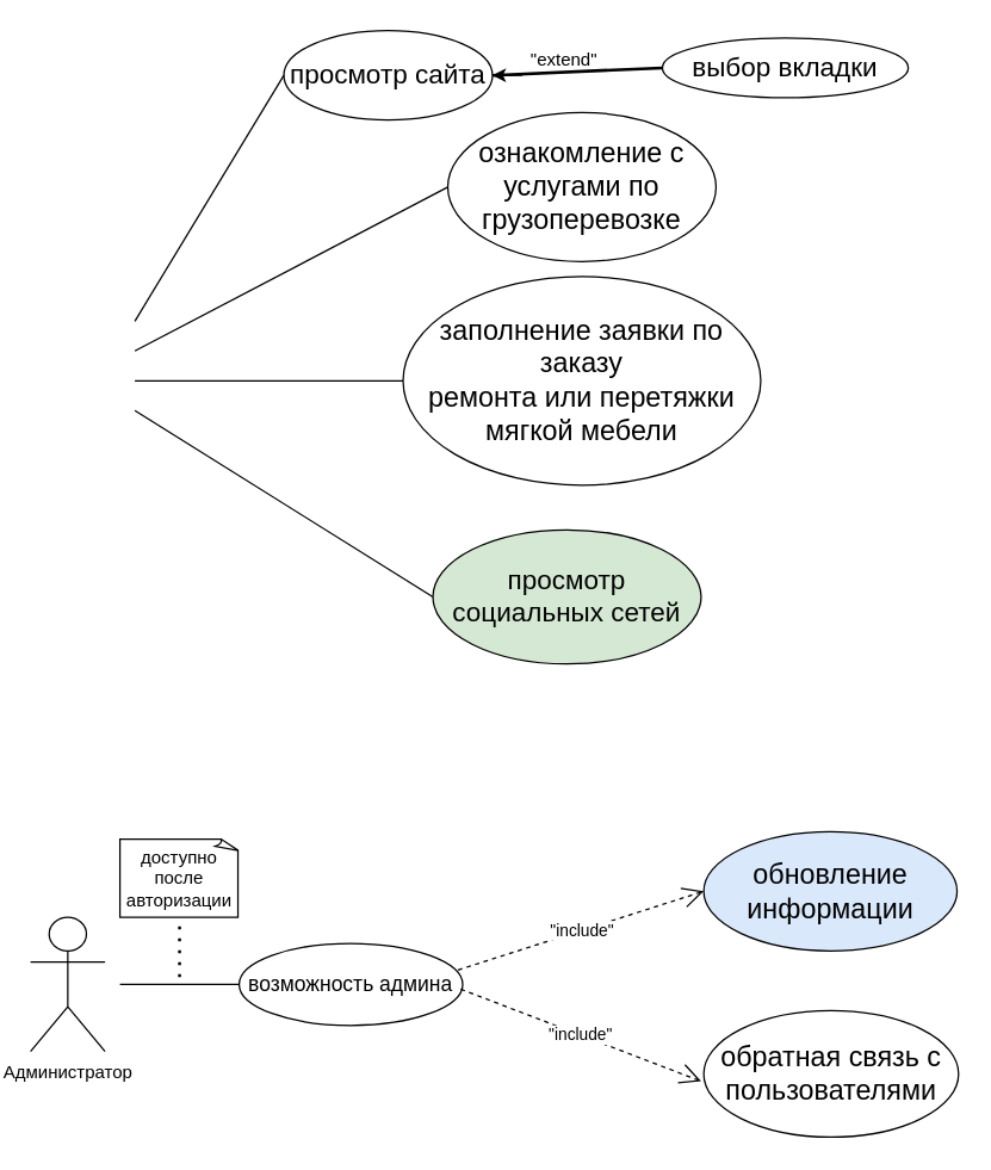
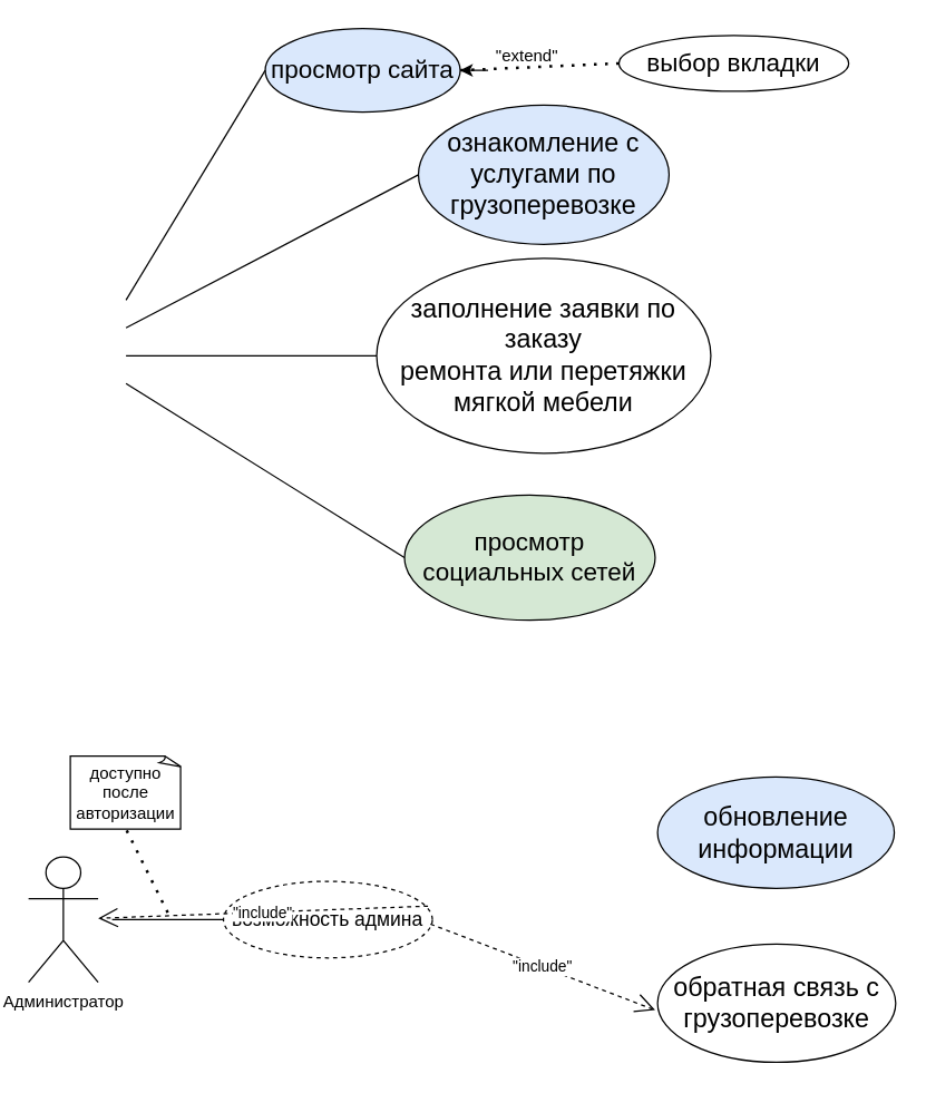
  <mxCell id="0" />
  <mxCell id="1" parent="0" />
  <mxCell id="2" value="Администратор" style="shape=umlActor;verticalLabelPosition=bottom;verticalAlign=top;html=1;outlineConnect=0;" parent="1" vertex="1"><mxGeometry x="20" y="615" width="50" height="90" as="geometry" /></mxCell>
- <mxCell id="3" value="&lt;font style=&quot;font-size: 18px;&quot;&gt;просмотр сайта&lt;/font&gt;" style="ellipse;whiteSpace=wrap;html=1;" parent="1" vertex="1"><mxGeometry x="190" y="20" width="140" height="60" as="geometry" /></mxCell>
- <mxCell id="4" value="&lt;span style=&quot;font-size:14.0pt;font-family:&lt;br/&gt;&amp;quot;Times New Roman&amp;quot;,serif;mso-fareast-font-family:Calibri;mso-ansi-language:#0C00;&lt;br/&gt;mso-fareast-language:EN-US;mso-bidi-language:AR-SA&quot; lang=&quot;ru-BY&quot;&gt;ознакомление с услугами по&lt;br/&gt;грузоперевозке&lt;/span&gt;" style="ellipse;whiteSpace=wrap;html=1;" parent="1" vertex="1"><mxGeometry x="300" y="75" width="180" height="100" as="geometry" /></mxCell>
+ <mxCell id="3" value="&lt;font style=&quot;font-size: 18px;&quot;&gt;просмотр сайта&lt;/font&gt;" style="ellipse;whiteSpace=wrap;html=1;fillColor=#dae8fc;" parent="1" vertex="1"><mxGeometry x="190" y="20" width="140" height="60" as="geometry" /></mxCell>
+ <mxCell id="4" value="&lt;span style=&quot;font-size:14.0pt;font-family:&lt;br/&gt;&amp;quot;Times New Roman&amp;quot;,serif;mso-fareast-font-family:Calibri;mso-ansi-language:#0C00;&lt;br/&gt;mso-fareast-language:EN-US;mso-bidi-language:AR-SA&quot; lang=&quot;ru-BY&quot;&gt;ознакомление с услугами по&lt;br/&gt;грузоперевозке&lt;/span&gt;" style="ellipse;whiteSpace=wrap;html=1;fillColor=#dae8fc;" parent="1" vertex="1"><mxGeometry x="300" y="75" width="180" height="100" as="geometry" /></mxCell>
  <mxCell id="5" value="&lt;span style=&quot;font-size:14.0pt;font-family:&lt;br/&gt;&amp;quot;Times New Roman&amp;quot;,serif;mso-fareast-font-family:Calibri;mso-ansi-language:#0C00;&lt;br/&gt;mso-fareast-language:EN-US;mso-bidi-language:AR-SA&quot; lang=&quot;ru-BY&quot;&gt;заполнение заявки по заказу&lt;br&gt;ремонта или перетяжки мягкой мебели&lt;/span&gt;" style="ellipse;whiteSpace=wrap;html=1;" parent="1" vertex="1"><mxGeometry x="270" y="185" width="240" height="140" as="geometry" /></mxCell>
  <mxCell id="6" value="&lt;span style=&quot;font-size:14.0pt;font-family:&lt;br/&gt;&amp;quot;Times New Roman&amp;quot;,serif;mso-fareast-font-family:Calibri;mso-ansi-language:#0C00;&lt;br/&gt;mso-fareast-language:EN-US;mso-bidi-language:AR-SA&quot; lang=&quot;ru-BY&quot;&gt;обновление информации&lt;/span&gt;" style="ellipse;whiteSpace=wrap;html=1;fillColor=#dae8fc;" parent="1" vertex="1"><mxGeometry x="471.75" y="557.5" width="170" height="80" as="geometry" /></mxCell>
- <mxCell id="7" value="&lt;span style=&quot;font-size:14.0pt;font-family:&lt;br/&gt;&amp;quot;Times New Roman&amp;quot;,serif;mso-fareast-font-family:Calibri;mso-ansi-language:#0C00;&lt;br/&gt;mso-fareast-language:EN-US;mso-bidi-language:AR-SA&quot; lang=&quot;ru-BY&quot;&gt;обратная связь с&lt;br/&gt;пользователями&lt;/span&gt;" style="ellipse;whiteSpace=wrap;html=1;" parent="1" vertex="1"><mxGeometry x="471.75" y="677.5" width="171" height="85" as="geometry" /></mxCell>
+ <mxCell id="7" value="&lt;span style=&quot;font-size:14.0pt;font-family:&lt;br/&gt;&amp;quot;Times New Roman&amp;quot;,serif;mso-fareast-font-family:Calibri;mso-ansi-language:#0C00;&lt;br/&gt;mso-fareast-language:EN-US;mso-bidi-language:AR-SA&quot; lang=&quot;ru-BY&quot;&gt;обратная связь с&lt;br/&gt;грузоперевозке&lt;/span&gt;" style="ellipse;whiteSpace=wrap;html=1;" parent="1" vertex="1"><mxGeometry x="471.75" y="677.5" width="171" height="85" as="geometry" /></mxCell>
  <mxCell id="8" value="" style="endArrow=none;html=1;rounded=0;entryX=0;entryY=0.5;entryDx=0;entryDy=0;" parent="1" target="3" edge="1"><mxGeometry width="50" height="50" relative="1" as="geometry"><mxPoint x="90" y="215" as="sourcePoint" /><mxPoint x="420" y="485" as="targetPoint" /></mxGeometry></mxCell>
  <mxCell id="9" value="" style="endArrow=none;html=1;rounded=0;entryX=0;entryY=0.5;entryDx=0;entryDy=0;" parent="1" target="5" edge="1"><mxGeometry width="50" height="50" relative="1" as="geometry"><mxPoint x="90" y="255" as="sourcePoint" /><mxPoint x="420" y="485" as="targetPoint" /></mxGeometry></mxCell>
  <mxCell id="10" value="&lt;font style=&quot;font-size: 18px;&quot;&gt;выбор вкладки&lt;/font&gt;" style="ellipse;whiteSpace=wrap;html=1;" parent="1" vertex="1"><mxGeometry x="444" y="25" width="165" height="40" as="geometry" /></mxCell>
- <mxCell id="11" value="" style="endArrow=none;dashed=0;html=1;dashPattern=1 3;strokeWidth=2;rounded=0;entryX=1;entryY=0.5;entryDx=0;entryDy=0;exitX=0;exitY=0.5;exitDx=0;exitDy=0;" parent="1" source="10" target="3" edge="1"><mxGeometry width="50" height="50" relative="1" as="geometry"><mxPoint x="370" y="395" as="sourcePoint" /><mxPoint x="420" y="345" as="targetPoint" /></mxGeometry></mxCell>
+ <mxCell id="11" value="" style="endArrow=none;dashed=1;html=1;dashPattern=1 3;strokeWidth=2;rounded=0;entryX=1;entryY=0.5;entryDx=0;entryDy=0;exitX=0;exitY=0.5;exitDx=0;exitDy=0;" parent="1" source="10" target="3" edge="1"><mxGeometry width="50" height="50" relative="1" as="geometry"><mxPoint x="370" y="395" as="sourcePoint" /><mxPoint x="420" y="345" as="targetPoint" /></mxGeometry></mxCell>
  <mxCell id="12" value="&quot;extend&quot;" style="text;strokeColor=none;fillColor=none;align=left;verticalAlign=middle;spacingLeft=4;spacingRight=4;overflow=hidden;points=[[0,0.5],[1,0.5]];portConstraint=eastwest;rotatable=0;whiteSpace=wrap;html=1;" parent="1" vertex="1"><mxGeometry x="350" y="25" width="80" height="30" as="geometry" /></mxCell>
  <mxCell id="13" value="" style="endArrow=classic;html=1;rounded=0;entryX=1;entryY=0.5;entryDx=0;entryDy=0;" parent="1" target="3" edge="1"><mxGeometry width="50" height="50" relative="1" as="geometry"><mxPoint x="350" y="50" as="sourcePoint" /><mxPoint x="420" y="345" as="targetPoint" /><Array as="points"><mxPoint x="340" y="50" /></Array></mxGeometry></mxCell>
  <mxCell id="14" value="&lt;font style=&quot;font-size: 18px;&quot;&gt;просмотр социальных сетей&lt;/font&gt;" style="ellipse;whiteSpace=wrap;html=1;fillColor=#d5e8d4;" parent="1" vertex="1"><mxGeometry x="290" y="355" width="180" height="90" as="geometry" /></mxCell>
  <mxCell id="15" value="" style="endArrow=none;html=1;rounded=0;exitX=0;exitY=0.5;exitDx=0;exitDy=0;" parent="1" source="14" edge="1"><mxGeometry width="50" height="50" relative="1" as="geometry"><mxPoint x="370" y="385" as="sourcePoint" /><mxPoint x="90" y="275" as="targetPoint" /></mxGeometry></mxCell>
- <mxCell id="16" value="&lt;span style=&quot;font-size: 14px;&quot;&gt;возможность админа&lt;/span&gt;" style="ellipse;whiteSpace=wrap;html=1;" parent="1" vertex="1"><mxGeometry x="160" y="632.5" width="150" height="55" as="geometry" /></mxCell>
+ <mxCell id="16" value="&lt;span style=&quot;font-size: 14px;&quot;&gt;возможность админа&lt;/span&gt;" style="ellipse;whiteSpace=wrap;html=1;dashed=1;" parent="1" vertex="1"><mxGeometry x="160" y="632.5" width="150" height="55" as="geometry" /></mxCell>
  <mxCell id="17" value="" style="endArrow=none;html=1;rounded=0;entryX=0;entryY=0.5;entryDx=0;entryDy=0;" parent="1" target="16" edge="1"><mxGeometry width="50" height="50" relative="1" as="geometry"><mxPoint x="80" y="660" as="sourcePoint" /><mxPoint x="420" y="415" as="targetPoint" /></mxGeometry></mxCell>
- <mxCell id="18" value="доступно после авторизации" style="whiteSpace=wrap;html=1;shape=mxgraph.basic.document" parent="1" vertex="1"><mxGeometry x="80" y="562.5" width="80" height="52.5" as="geometry" /></mxCell>
+ <mxCell id="18" value="доступно после авторизации" style="whiteSpace=wrap;html=1;shape=mxgraph.basic.document" parent="1" vertex="1"><mxGeometry x="50" y="542.5" width="80" height="52.5" as="geometry" /></mxCell>
  <mxCell id="19" value="" style="endArrow=none;dashed=1;html=1;dashPattern=1 3;strokeWidth=2;rounded=0;entryX=0.5;entryY=1;entryDx=0;entryDy=0;entryPerimeter=0;" parent="1" target="18" edge="1"><mxGeometry width="50" height="50" relative="1" as="geometry"><mxPoint x="120" y="655" as="sourcePoint" /><mxPoint x="120" y="465" as="targetPoint" /></mxGeometry></mxCell>
- <mxCell id="20" value="&quot;include&quot;" style="endArrow=open;endSize=12;dashed=1;html=1;rounded=0;entryX=0;entryY=0.5;entryDx=0;entryDy=0;exitX=0.979;exitY=0.324;exitDx=0;exitDy=0;exitPerimeter=0;" parent="1" source="16" target="6" edge="1"><mxGeometry width="160" relative="1" as="geometry"><mxPoint x="170" y="695" as="sourcePoint" /><mxPoint x="430" y="665" as="targetPoint" /></mxGeometry></mxCell>
+ <mxCell id="20" value="&quot;include&quot;" style="endArrow=open;endSize=12;dashed=1;html=1;rounded=0;exitX=0.979;exitY=0.324;exitDx=0;exitDy=0;exitPerimeter=0;" parent="1" source="16" target="2" edge="1"><mxGeometry width="160" relative="1" as="geometry"><mxPoint x="170" y="695" as="sourcePoint" /><mxPoint x="430" y="665" as="targetPoint" /></mxGeometry></mxCell>
  <mxCell id="21" value="&quot;include&quot;" style="endArrow=open;endSize=12;dashed=1;html=1;rounded=0;exitX=0.991;exitY=0.558;exitDx=0;exitDy=0;exitPerimeter=0;" parent="1" source="16" edge="1"><mxGeometry width="160" relative="1" as="geometry"><mxPoint x="317" y="660" as="sourcePoint" /><mxPoint x="470" y="725" as="targetPoint" /></mxGeometry></mxCell>
  <mxCell id="22" value="" style="endArrow=none;html=1;rounded=0;entryX=0;entryY=0.5;entryDx=0;entryDy=0;" edge="1" parent="1" target="4"><mxGeometry width="50" height="50" relative="1" as="geometry"><mxPoint x="90" y="235" as="sourcePoint" /><mxPoint x="329.5" y="185" as="targetPoint" /></mxGeometry></mxCell>
